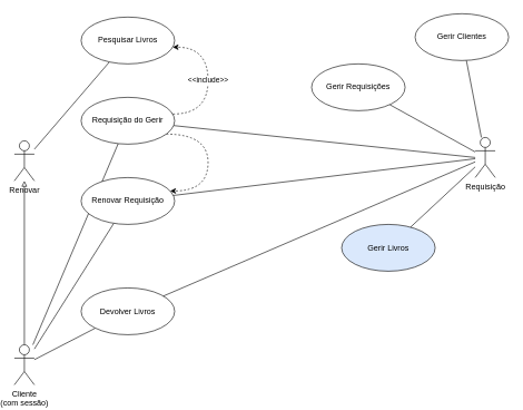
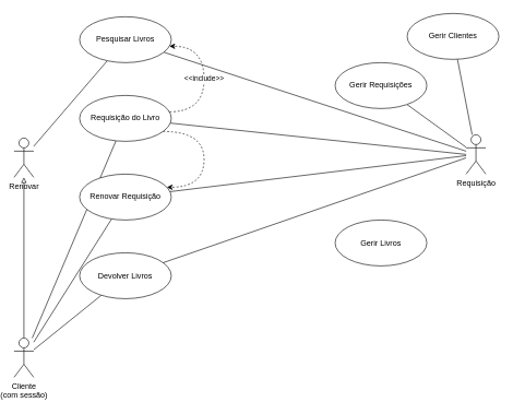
  <mxCell id="0" />
  <mxCell id="1" parent="0" />
  <mxCell id="2" style="rounded=0;orthogonalLoop=1;jettySize=auto;html=1;endArrow=none;endFill=0;" edge="1" parent="1" source="6" target="7"><mxGeometry relative="1" as="geometry" /></mxCell>
  <mxCell id="3" style="rounded=0;orthogonalLoop=1;jettySize=auto;html=1;endArrow=none;endFill=0;" edge="1" parent="1" source="24" target="10"><mxGeometry relative="1" as="geometry" /></mxCell>
  <mxCell id="4" style="rounded=0;orthogonalLoop=1;jettySize=auto;html=1;endArrow=none;endFill=0;" edge="1" parent="1" source="24" target="11"><mxGeometry relative="1" as="geometry" /></mxCell>
  <mxCell id="5" style="rounded=0;orthogonalLoop=1;jettySize=auto;html=1;endArrow=none;endFill=0;" edge="1" parent="1" source="24" target="12"><mxGeometry relative="1" as="geometry" /></mxCell>
  <mxCell id="6" value="Renovar" style="shape=umlActor;verticalLabelPosition=bottom;verticalAlign=top;html=1;" vertex="1" parent="1"><mxGeometry x="20" y="210" width="30" height="60" as="geometry" /></mxCell>
  <mxCell id="7" value="Pesquisar Livros" style="ellipse;whiteSpace=wrap;html=1;" vertex="1" parent="1"><mxGeometry x="120" y="25" width="140" height="70" as="geometry" /></mxCell>
  <mxCell id="8" value="&amp;lt;&amp;lt;include&amp;gt;&amp;gt;" style="edgeStyle=orthogonalEdgeStyle;rounded=0;orthogonalLoop=1;jettySize=auto;html=1;curved=1;endArrow=classic;endFill=1;dashed=1;" edge="1" parent="1" source="10" target="7"><mxGeometry relative="1" as="geometry"><Array as="points"><mxPoint x="310" y="170" /><mxPoint x="310" y="70" /></Array></mxGeometry></mxCell>
  <mxCell id="9" style="edgeStyle=orthogonalEdgeStyle;rounded=0;orthogonalLoop=1;jettySize=auto;html=1;curved=1;endArrow=classic;endFill=1;dashed=1;" edge="1" parent="1" source="10" target="11"><mxGeometry relative="1" as="geometry"><Array as="points"><mxPoint x="310" y="200" /><mxPoint x="310" y="285" /></Array></mxGeometry></mxCell>
- <mxCell id="10" value="Requisição do Gerir&lt;br&gt;" style="ellipse;whiteSpace=wrap;html=1;" vertex="1" parent="1"><mxGeometry x="120" y="145" width="140" height="70" as="geometry" /></mxCell>
+ <mxCell id="10" value="Requisição do Livro&lt;br&gt;" style="ellipse;whiteSpace=wrap;html=1;" vertex="1" parent="1"><mxGeometry x="120" y="145" width="140" height="70" as="geometry" /></mxCell>
  <mxCell id="11" value="Renovar Requisição" style="ellipse;whiteSpace=wrap;html=1;" vertex="1" parent="1"><mxGeometry x="120" y="265" width="140" height="70" as="geometry" /></mxCell>
- <mxCell id="12" value="Devolver Livros" style="ellipse;whiteSpace=wrap;html=1;" vertex="1" parent="1"><mxGeometry x="120" y="430" width="140" height="70" as="geometry" /></mxCell>
+ <mxCell id="12" value="Devolver Livros" style="ellipse;whiteSpace=wrap;html=1;" vertex="1" parent="1"><mxGeometry x="120" y="385" width="140" height="70" as="geometry" /></mxCell>
  <mxCell id="13" style="rounded=0;orthogonalLoop=1;jettySize=auto;html=1;endArrow=none;endFill=0;" edge="1" parent="1" source="18" target="19"><mxGeometry relative="1" as="geometry" /></mxCell>
  <mxCell id="14" style="rounded=0;orthogonalLoop=1;jettySize=auto;html=1;endArrow=none;endFill=0;" edge="1" parent="1" source="18" target="21"><mxGeometry relative="1" as="geometry" /></mxCell>
- <mxCell id="15" style="rounded=0;orthogonalLoop=1;jettySize=auto;html=1;endArrow=none;endFill=0;" edge="1" parent="1" source="18" target="22"><mxGeometry relative="1" as="geometry" /></mxCell>
+ <mxCell id="15" style="rounded=0;orthogonalLoop=1;jettySize=auto;html=1;endArrow=none;endFill=0;" edge="1" parent="1" source="18" target="7"><mxGeometry relative="1" as="geometry" /></mxCell>
  <mxCell id="16" style="rounded=0;orthogonalLoop=1;jettySize=auto;html=1;endArrow=none;endFill=0;" edge="1" parent="1" source="18" target="11"><mxGeometry relative="1" as="geometry" /></mxCell>
  <mxCell id="17" style="rounded=0;orthogonalLoop=1;jettySize=auto;html=1;endArrow=none;endFill=0;" edge="1" parent="1" source="18" target="12"><mxGeometry relative="1" as="geometry" /></mxCell>
  <mxCell id="18" value="Requisição" style="shape=umlActor;verticalLabelPosition=bottom;verticalAlign=top;html=1;" vertex="1" parent="1"><mxGeometry x="710" y="205" width="30" height="60" as="geometry" /></mxCell>
  <mxCell id="19" value="Gerir Clientes" style="ellipse;whiteSpace=wrap;html=1;" vertex="1" parent="1"><mxGeometry x="620" y="20" width="140" height="70" as="geometry" /></mxCell>
  <mxCell id="20" style="rounded=0;orthogonalLoop=1;jettySize=auto;html=1;endArrow=none;endFill=0;" edge="1" parent="1" target="10"><mxGeometry relative="1" as="geometry"><mxPoint x="710" y="235" as="sourcePoint" /></mxGeometry></mxCell>
- <mxCell id="21" value="Gerir Requisições" style="ellipse;whiteSpace=wrap;html=1;" vertex="1" parent="1"><mxGeometry x="465" y="95" width="140" height="70" as="geometry" /></mxCell>
- <mxCell id="22" value="Gerir Livros" style="ellipse;whiteSpace=wrap;html=1;fillColor=#dae8fc;" vertex="1" parent="1"><mxGeometry x="510" y="335" width="140" height="70" as="geometry" /></mxCell>
+ <mxCell id="21" value="Gerir Requisições" style="ellipse;whiteSpace=wrap;html=1;" vertex="1" parent="1"><mxGeometry x="510" y="95" width="140" height="70" as="geometry" /></mxCell>
+ <mxCell id="22" value="Gerir Livros" style="ellipse;whiteSpace=wrap;html=1;" vertex="1" parent="1"><mxGeometry x="510" y="335" width="140" height="70" as="geometry" /></mxCell>
  <mxCell id="23" style="edgeStyle=orthogonalEdgeStyle;rounded=0;orthogonalLoop=1;jettySize=auto;html=1;endArrow=block;endFill=0;" edge="1" parent="1" source="24" target="6"><mxGeometry relative="1" as="geometry" /></mxCell>
  <mxCell id="24" value="Cliente&lt;br&gt;(com sessão)" style="shape=umlActor;verticalLabelPosition=bottom;verticalAlign=top;html=1;" vertex="1" parent="1"><mxGeometry x="20" y="515" width="30" height="60" as="geometry" /></mxCell>
